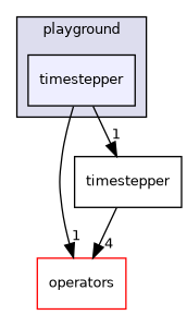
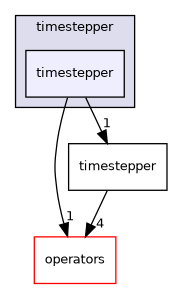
  digraph {
    compound=true
    node [fontname=Helvetica fontsize=10 shape=box style=filled]
    edge [headlabel=1 labeldistance=1.5 labelfontname=Helvetica labelfontsize=10]
    n1 [fillcolor="#eeeeff" label=timestepper pencolor=black]
    n2 [color=red fillcolor=white label=operators]
    n3 [label=timestepper style=""]
    subgraph cluster_1 {
      bgcolor="#ddddee"
      fontname=Helvetica
      fontsize=10
-     label=playground
+     label=timestepper
      pencolor=black
      n1
    }
    n1 -> n2
    n1 -> n3
    n3 -> n2 [headlabel=4]
  }
